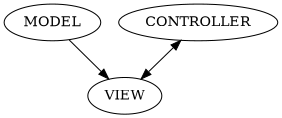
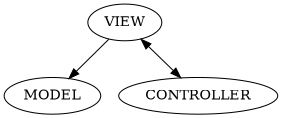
  digraph {
    rankdir=TB
    n1 [label=MODEL]
    n2 [label=CONTROLLER]
    n3 [label=VIEW]
    subgraph sub_1 {
      rank=same
      n1
      n2
    }
-   n1 -> n3
+   n3 -> n1
    n3 -> n2 [dir=both]
  }
